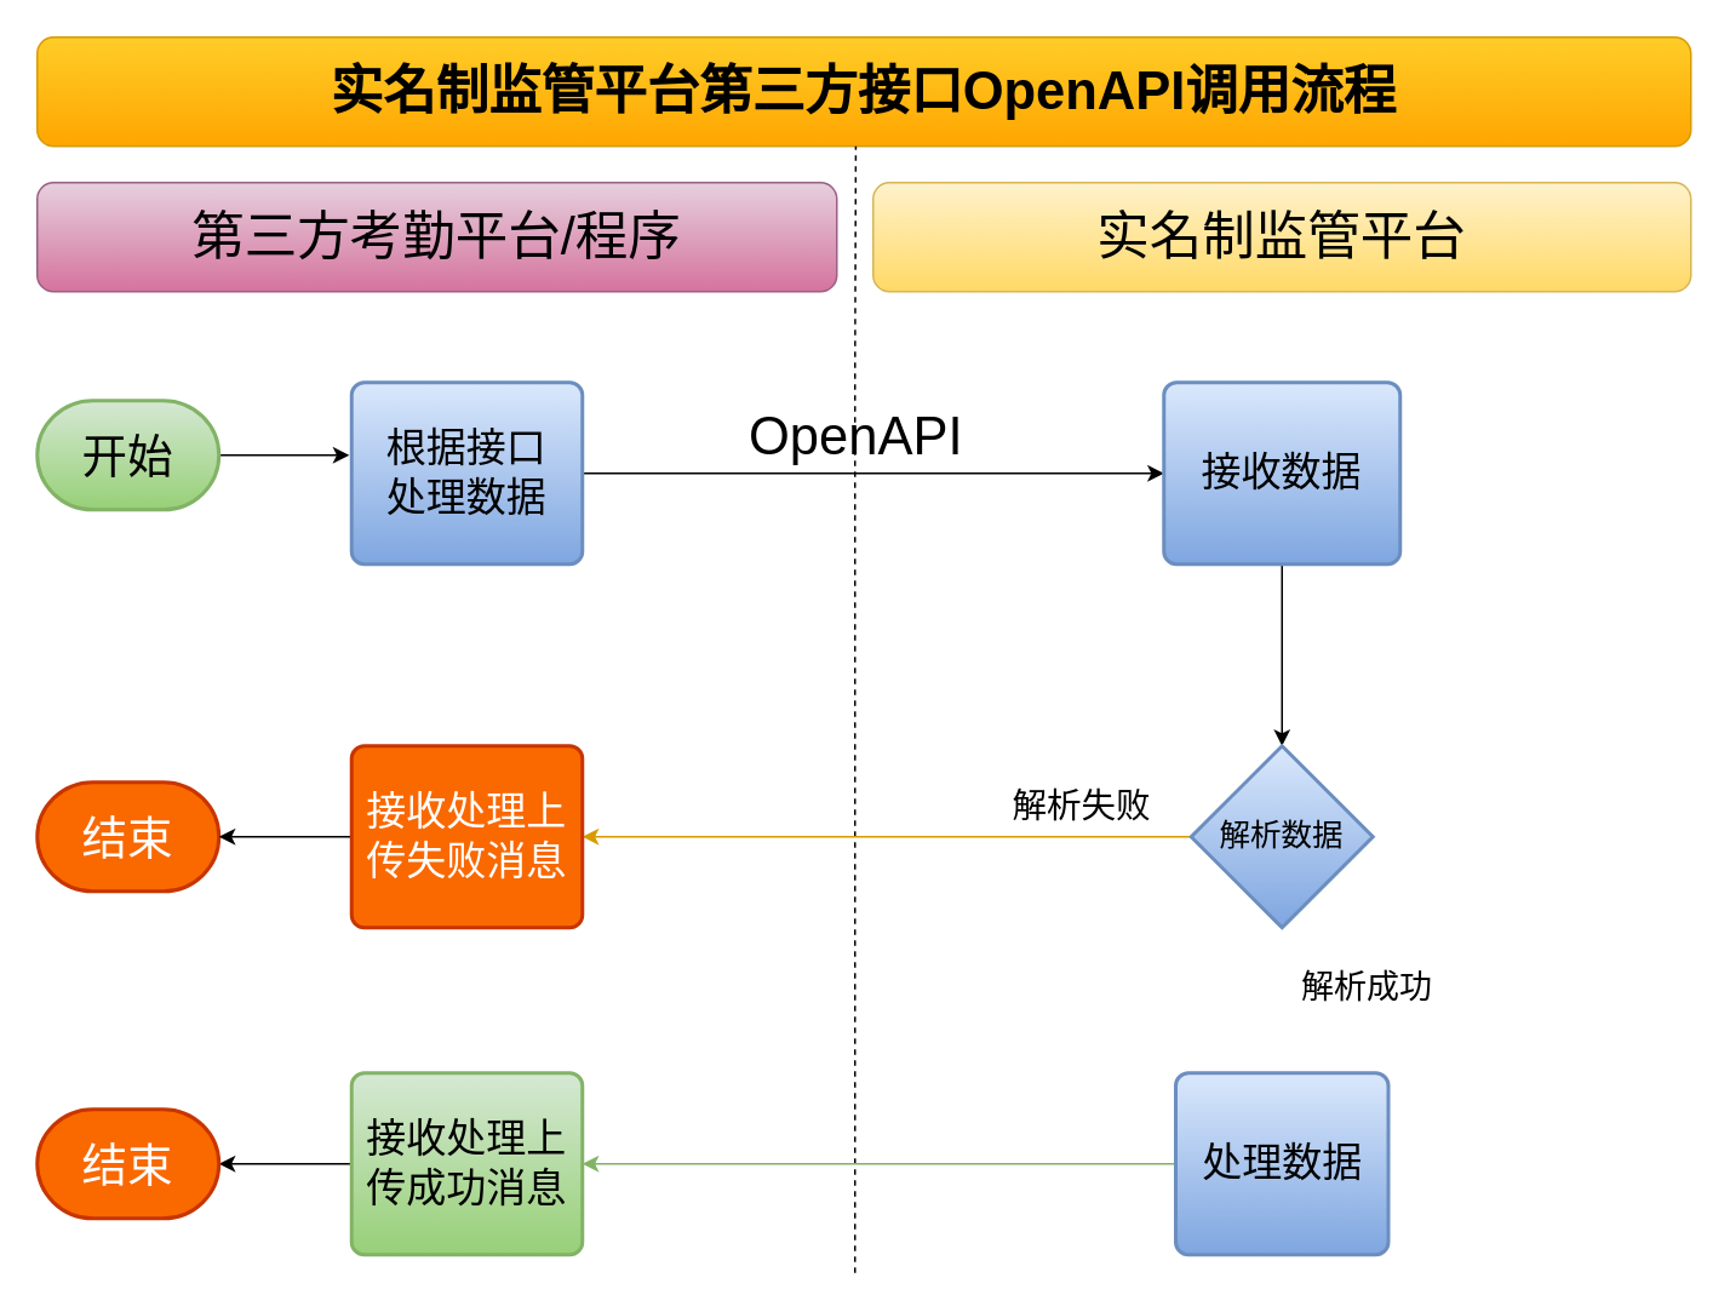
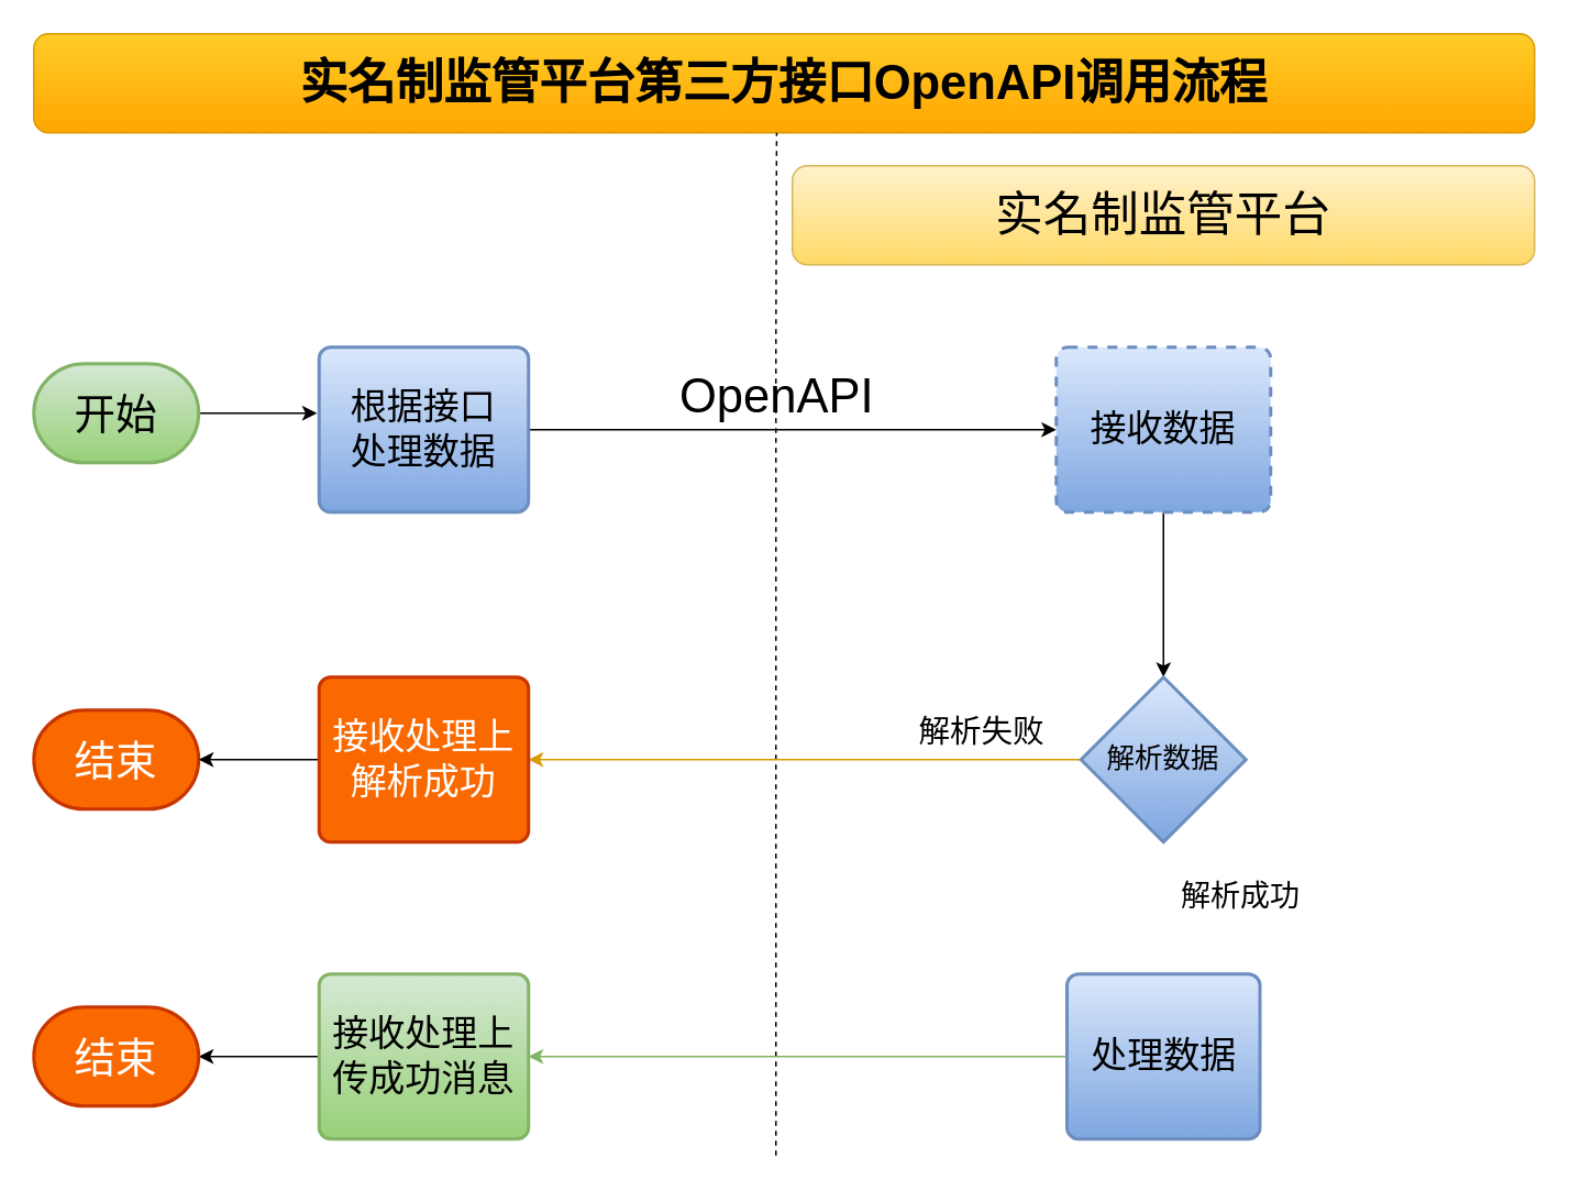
  <mxCell id="0" />
  <mxCell id="1" parent="0" />
  <mxCell id="2" value="实名制监管平台第三方接口OpenAPI调用流程" style="rounded=1;whiteSpace=wrap;html=1;fillColor=#ffcd28;strokeColor=#d79b00;gradientColor=#ffa500;fontSize=29;fontStyle=1" vertex="1" parent="1"><mxGeometry x="20" y="20" width="910" height="60" as="geometry" /></mxCell>
  <mxCell id="3" value="实名制监管平台" style="rounded=1;whiteSpace=wrap;html=1;fontSize=29;gradientColor=#ffd966;fillColor=#fff2cc;strokeColor=#d6b656;" vertex="1" parent="1"><mxGeometry x="480" y="100" width="450" height="60" as="geometry" /></mxCell>
- <mxCell id="4" value="第三方考勤平台/程序" style="rounded=1;whiteSpace=wrap;html=1;fontSize=29;gradientColor=#d5739d;fillColor=#e6d0de;strokeColor=#996185;" vertex="1" parent="1"><mxGeometry x="20" y="100" width="440" height="60" as="geometry" /></mxCell>
  <mxCell id="5" style="edgeStyle=orthogonalEdgeStyle;rounded=0;orthogonalLoop=1;jettySize=auto;html=1;entryX=-0.01;entryY=0.4;entryDx=0;entryDy=0;entryPerimeter=0;fontSize=29;" edge="1" parent="1" source="6" target="8"><mxGeometry relative="1" as="geometry" /></mxCell>
  <mxCell id="6" value="开始" style="strokeWidth=2;html=1;shape=mxgraph.flowchart.terminator;whiteSpace=wrap;fontSize=25;gradientColor=#97d077;fillColor=#d5e8d4;strokeColor=#82b366;" vertex="1" parent="1"><mxGeometry x="20" y="220" width="100" height="60" as="geometry" /></mxCell>
  <mxCell id="7" style="edgeStyle=orthogonalEdgeStyle;rounded=0;orthogonalLoop=1;jettySize=auto;html=1;entryX=0;entryY=0.5;entryDx=0;entryDy=0;fontSize=29;" edge="1" parent="1" source="8" target="11"><mxGeometry relative="1" as="geometry" /></mxCell>
  <mxCell id="8" value="根据接口&lt;br style=&quot;font-size: 22px;&quot;&gt;处理数据" style="rounded=1;whiteSpace=wrap;html=1;absoluteArcSize=1;arcSize=14;strokeWidth=2;fontSize=22;gradientColor=#7ea6e0;fillColor=#dae8fc;strokeColor=#6c8ebf;" vertex="1" parent="1"><mxGeometry x="193" y="210" width="127" height="100" as="geometry" /></mxCell>
  <mxCell id="9" value="" style="endArrow=none;html=1;fontSize=29;entryX=0.495;entryY=1;entryDx=0;entryDy=0;entryPerimeter=0;dashed=1;" edge="1" parent="1" target="2"><mxGeometry width="50" height="50" relative="1" as="geometry"><mxPoint x="470" y="700" as="sourcePoint" /><mxPoint x="70" y="330" as="targetPoint" /><Array as="points"><mxPoint x="470" y="210" /></Array></mxGeometry></mxCell>
  <mxCell id="10" style="edgeStyle=orthogonalEdgeStyle;rounded=0;orthogonalLoop=1;jettySize=auto;html=1;entryX=0.5;entryY=0;entryDx=0;entryDy=0;entryPerimeter=0;fontSize=19;" edge="1" parent="1" source="11" target="14"><mxGeometry relative="1" as="geometry" /></mxCell>
- <mxCell id="11" value="接收数据" style="rounded=1;whiteSpace=wrap;html=1;absoluteArcSize=1;arcSize=14;strokeWidth=2;fontSize=22;gradientColor=#7ea6e0;fillColor=#dae8fc;strokeColor=#6c8ebf;" vertex="1" parent="1"><mxGeometry x="640" y="210" width="130" height="100" as="geometry" /></mxCell>
+ <mxCell id="11" value="接收数据" style="rounded=1;whiteSpace=wrap;html=1;absoluteArcSize=1;arcSize=14;strokeWidth=2;fontSize=22;gradientColor=#7ea6e0;fillColor=#dae8fc;strokeColor=#6c8ebf;dashed=1;" vertex="1" parent="1"><mxGeometry x="640" y="210" width="130" height="100" as="geometry" /></mxCell>
  <mxCell id="12" value="OpenAPI" style="text;html=1;resizable=0;points=[];autosize=1;align=left;verticalAlign=top;spacingTop=-4;fontSize=29;" vertex="1" parent="1"><mxGeometry x="410" y="220" width="130" height="40" as="geometry" /></mxCell>
  <mxCell id="13" style="edgeStyle=orthogonalEdgeStyle;rounded=0;orthogonalLoop=1;jettySize=auto;html=1;entryX=1;entryY=0.5;entryDx=0;entryDy=0;fontSize=19;gradientColor=#ffa500;fillColor=#ffcd28;strokeColor=#d79b00;" edge="1" parent="1" source="14" target="17"><mxGeometry relative="1" as="geometry" /></mxCell>
  <mxCell id="14" value="解析数据" style="strokeWidth=2;html=1;shape=mxgraph.flowchart.decision;whiteSpace=wrap;fontSize=17;gradientColor=#7ea6e0;fillColor=#dae8fc;strokeColor=#6c8ebf;" vertex="1" parent="1"><mxGeometry x="655" y="410" width="100" height="100" as="geometry" /></mxCell>
  <mxCell id="15" value="结束" style="strokeWidth=2;html=1;shape=mxgraph.flowchart.terminator;whiteSpace=wrap;fontSize=25;fillColor=#fa6800;strokeColor=#C73500;fontColor=#ffffff;" vertex="1" parent="1"><mxGeometry x="20" y="430" width="100" height="60" as="geometry" /></mxCell>
  <mxCell id="16" style="edgeStyle=orthogonalEdgeStyle;rounded=0;orthogonalLoop=1;jettySize=auto;html=1;entryX=1;entryY=0.5;entryDx=0;entryDy=0;entryPerimeter=0;fontSize=19;" edge="1" parent="1" source="17" target="15"><mxGeometry relative="1" as="geometry" /></mxCell>
- <mxCell id="17" value="接收处理上&lt;br style=&quot;font-size: 22px;&quot;&gt;传失败消息" style="rounded=1;whiteSpace=wrap;html=1;absoluteArcSize=1;arcSize=14;strokeWidth=2;fontSize=22;fillColor=#fa6800;strokeColor=#C73500;fontColor=#ffffff;" vertex="1" parent="1"><mxGeometry x="193" y="410" width="127" height="100" as="geometry" /></mxCell>
+ <mxCell id="17" value="接收处理上&lt;br style=&quot;font-size: 22px;&quot;&gt;解析成功" style="rounded=1;whiteSpace=wrap;html=1;absoluteArcSize=1;arcSize=14;strokeWidth=2;fontSize=22;fillColor=#fa6800;strokeColor=#C73500;fontColor=#ffffff;" vertex="1" parent="1"><mxGeometry x="193" y="410" width="127" height="100" as="geometry" /></mxCell>
  <mxCell id="18" value="解析失败" style="text;html=1;resizable=0;points=[];autosize=1;align=left;verticalAlign=top;spacingTop=-4;fontSize=19;" vertex="1" parent="1"><mxGeometry x="555" y="430" width="90" height="20" as="geometry" /></mxCell>
  <mxCell id="19" style="edgeStyle=orthogonalEdgeStyle;rounded=0;orthogonalLoop=1;jettySize=auto;html=1;fontSize=22;gradientColor=#97d077;fillColor=#d5e8d4;strokeColor=#82b366;" edge="1" parent="1" source="20" target="22"><mxGeometry relative="1" as="geometry" /></mxCell>
  <mxCell id="20" value="处理数据" style="rounded=1;whiteSpace=wrap;html=1;absoluteArcSize=1;arcSize=14;strokeWidth=2;fontSize=22;gradientColor=#7ea6e0;fillColor=#dae8fc;strokeColor=#6c8ebf;" vertex="1" parent="1"><mxGeometry x="646.5" y="590" width="117" height="100" as="geometry" /></mxCell>
  <mxCell id="21" style="edgeStyle=orthogonalEdgeStyle;rounded=0;orthogonalLoop=1;jettySize=auto;html=1;entryX=1;entryY=0.5;entryDx=0;entryDy=0;entryPerimeter=0;fontSize=22;" edge="1" parent="1" source="22" target="23"><mxGeometry relative="1" as="geometry" /></mxCell>
  <mxCell id="22" value="接收处理上&lt;br style=&quot;font-size: 22px;&quot;&gt;传成功消息" style="rounded=1;whiteSpace=wrap;html=1;absoluteArcSize=1;arcSize=14;strokeWidth=2;fontSize=22;gradientColor=#97d077;fillColor=#d5e8d4;strokeColor=#82b366;" vertex="1" parent="1"><mxGeometry x="193" y="590" width="127" height="100" as="geometry" /></mxCell>
  <mxCell id="23" value="结束" style="strokeWidth=2;html=1;shape=mxgraph.flowchart.terminator;whiteSpace=wrap;fontSize=25;fillColor=#fa6800;strokeColor=#C73500;fontColor=#ffffff;" vertex="1" parent="1"><mxGeometry x="20" y="610" width="100" height="60" as="geometry" /></mxCell>
  <mxCell id="24" value="解析成功" style="text;html=1;resizable=0;points=[];autosize=1;align=left;verticalAlign=top;spacingTop=-4;fontSize=18;fontStyle=0" vertex="1" parent="1"><mxGeometry x="713.5" y="530" width="100" height="30" as="geometry" /></mxCell>
